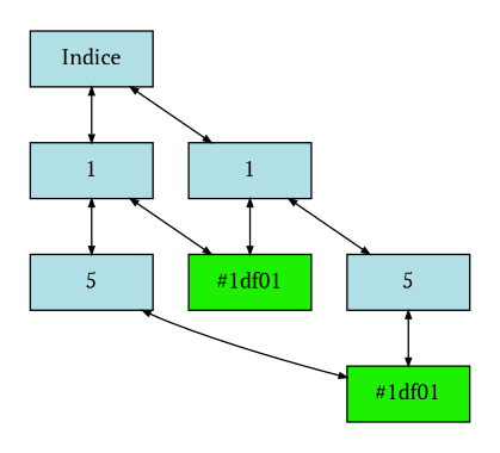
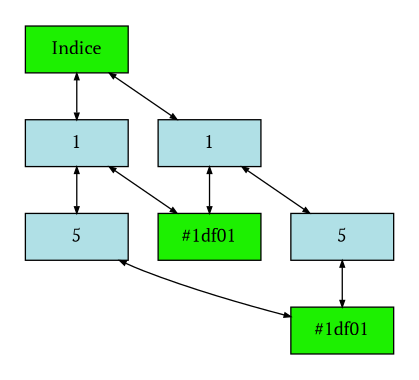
  digraph {
    concentrate=true
    rank=same
    rankdir=TB
    fontname="PT Serif"
    node [fillcolor=powderblue group=0 shape=box style=filled fontname="PT Serif"]
    edge [arrowsize=.5 dir=both fontname="PT Serif"]
-   n1 [label=Indice width=1.1]
+   n1 [fillcolor="#1df01" label=Indice width=1.1]
    n2 [label=1 width=1.1]
    n3 [label=5 width=1.1]
    n4 [group=1 label=1 width=1.1]
    n5 [fillcolor="#1df01" group=1 label="#1df01" width=1.1]
    n6 [group=5 label=5 width=1.1]
    n7 [fillcolor="#1df01" group=5 label="#1df01" width=1.1]
    subgraph cluster_1 {
      color=white
      n1
      n2
      n3
    }
    subgraph cluster_2 {
      color=white
      n4
      n5
    }
    subgraph cluster_3 {
      color=white
      n6
      n7
    }
    n1 -> n2
    n1 -> n4
    n2 -> n3
    n2 -> n5
    n3 -> n7
    n4 -> n5
    n4 -> n6
    n6 -> n7
  }
